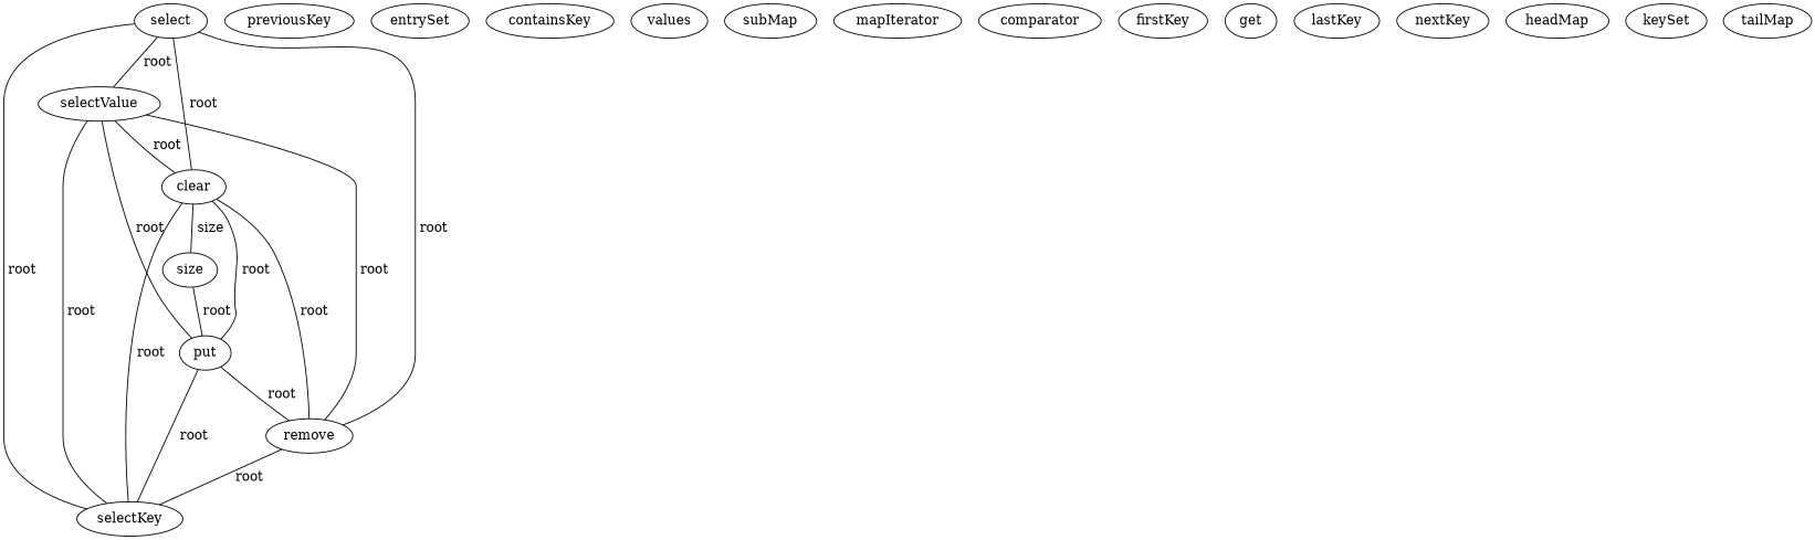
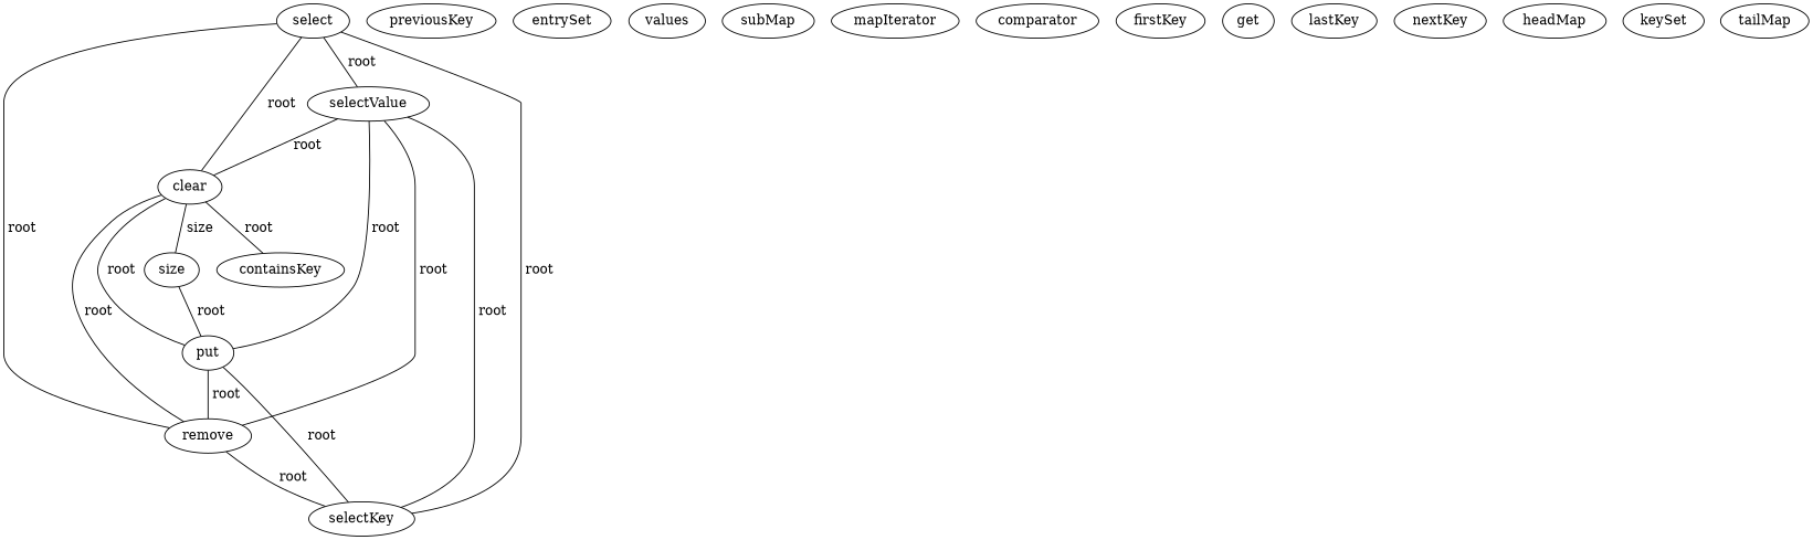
  digraph {
    edge [dir=none]
    select
    selectValue
    clear
    remove
    selectKey
    put
    size
    previousKey
    entrySet
    containsKey
    values
    subMap
    mapIterator
    comparator
    firstKey
    get
    lastKey
    nextKey
    headMap
    keySet
    tailMap
    select -> selectValue [label=" root"]
    select -> clear [label=" root"]
    select -> remove [label=" root"]
    select -> selectKey [label=" root"]
    selectValue -> clear [label=" root"]
    selectValue -> remove [label=" root"]
    selectValue -> selectKey [label=" root"]
    selectValue -> put [label=" root"]
    clear -> remove [label=" root"]
-   clear -> selectKey [label=" root"]
+   clear -> containsKey [label=" root"]
    clear -> put [label=" root"]
    clear -> size [label=" size"]
    remove -> selectKey [label=" root"]
    put -> remove [label=" root"]
    put -> selectKey [label=" root"]
    size -> put [label=" root"]
  }
